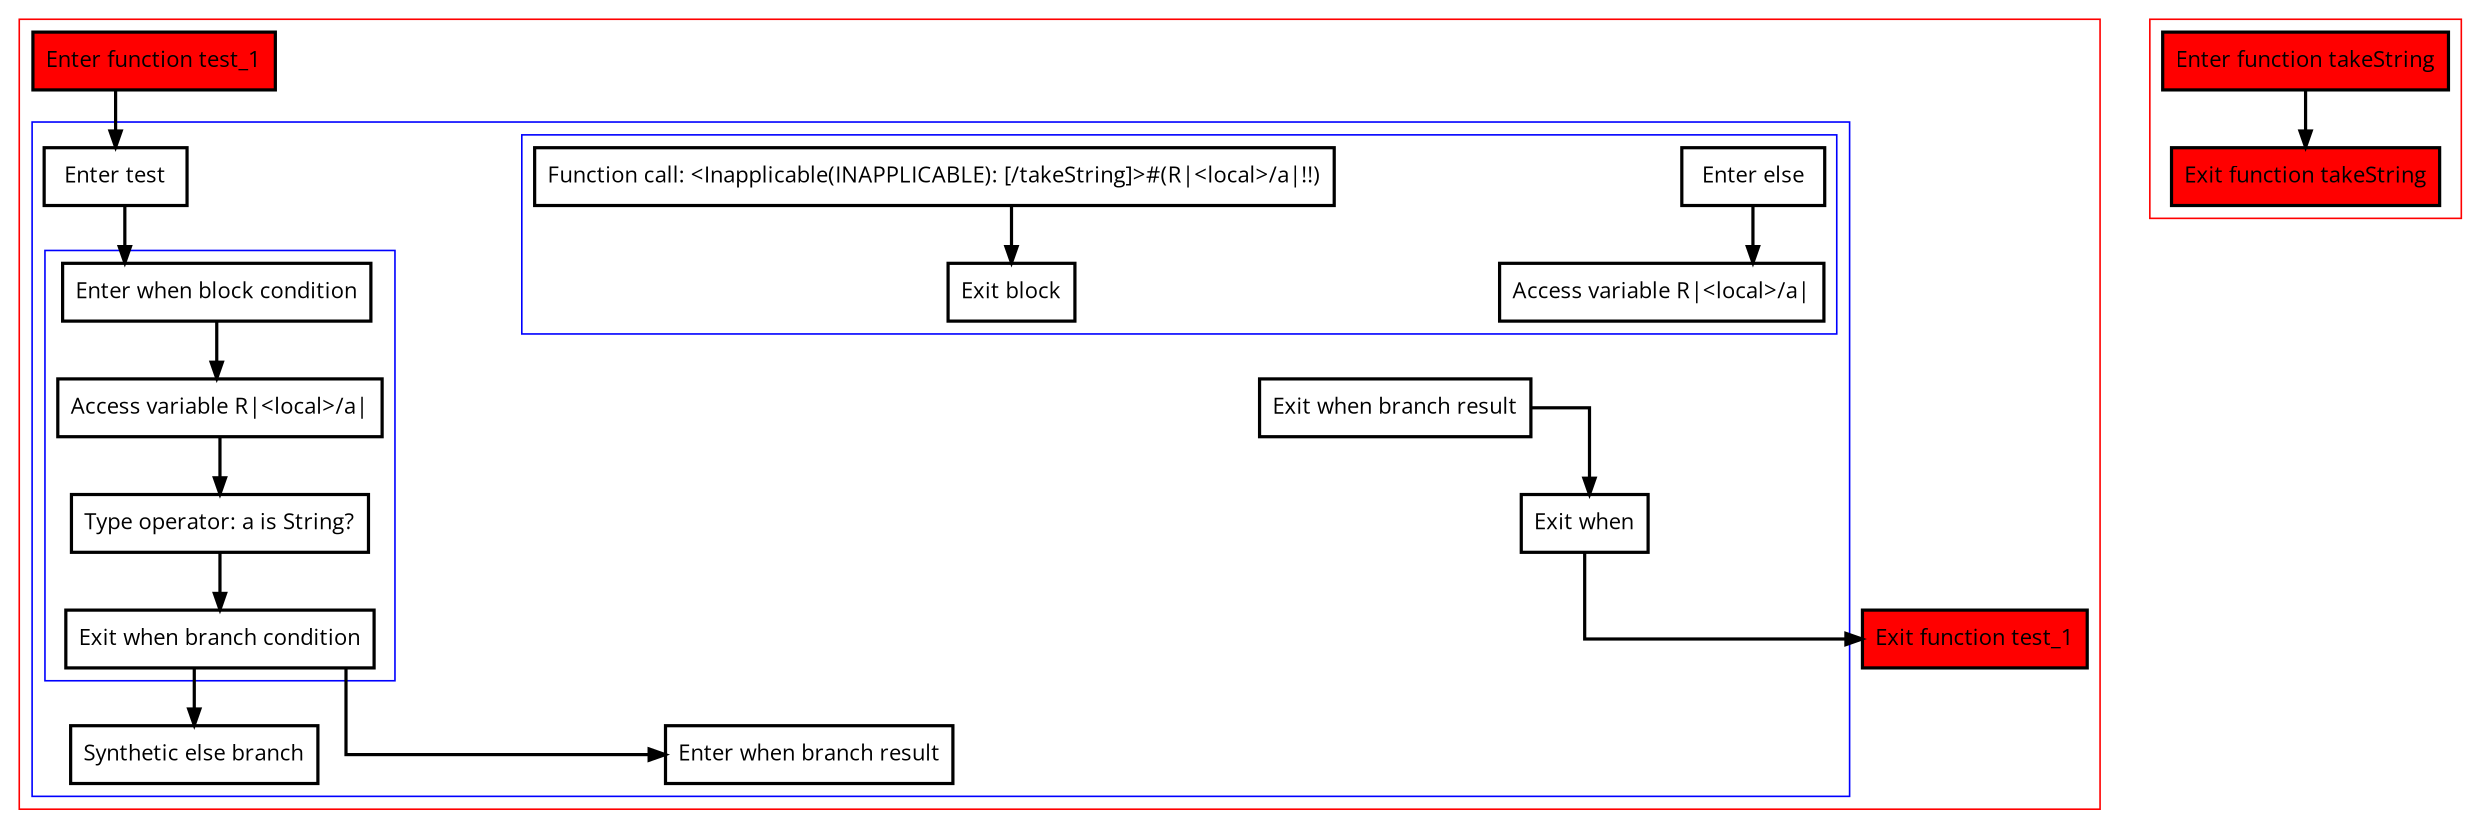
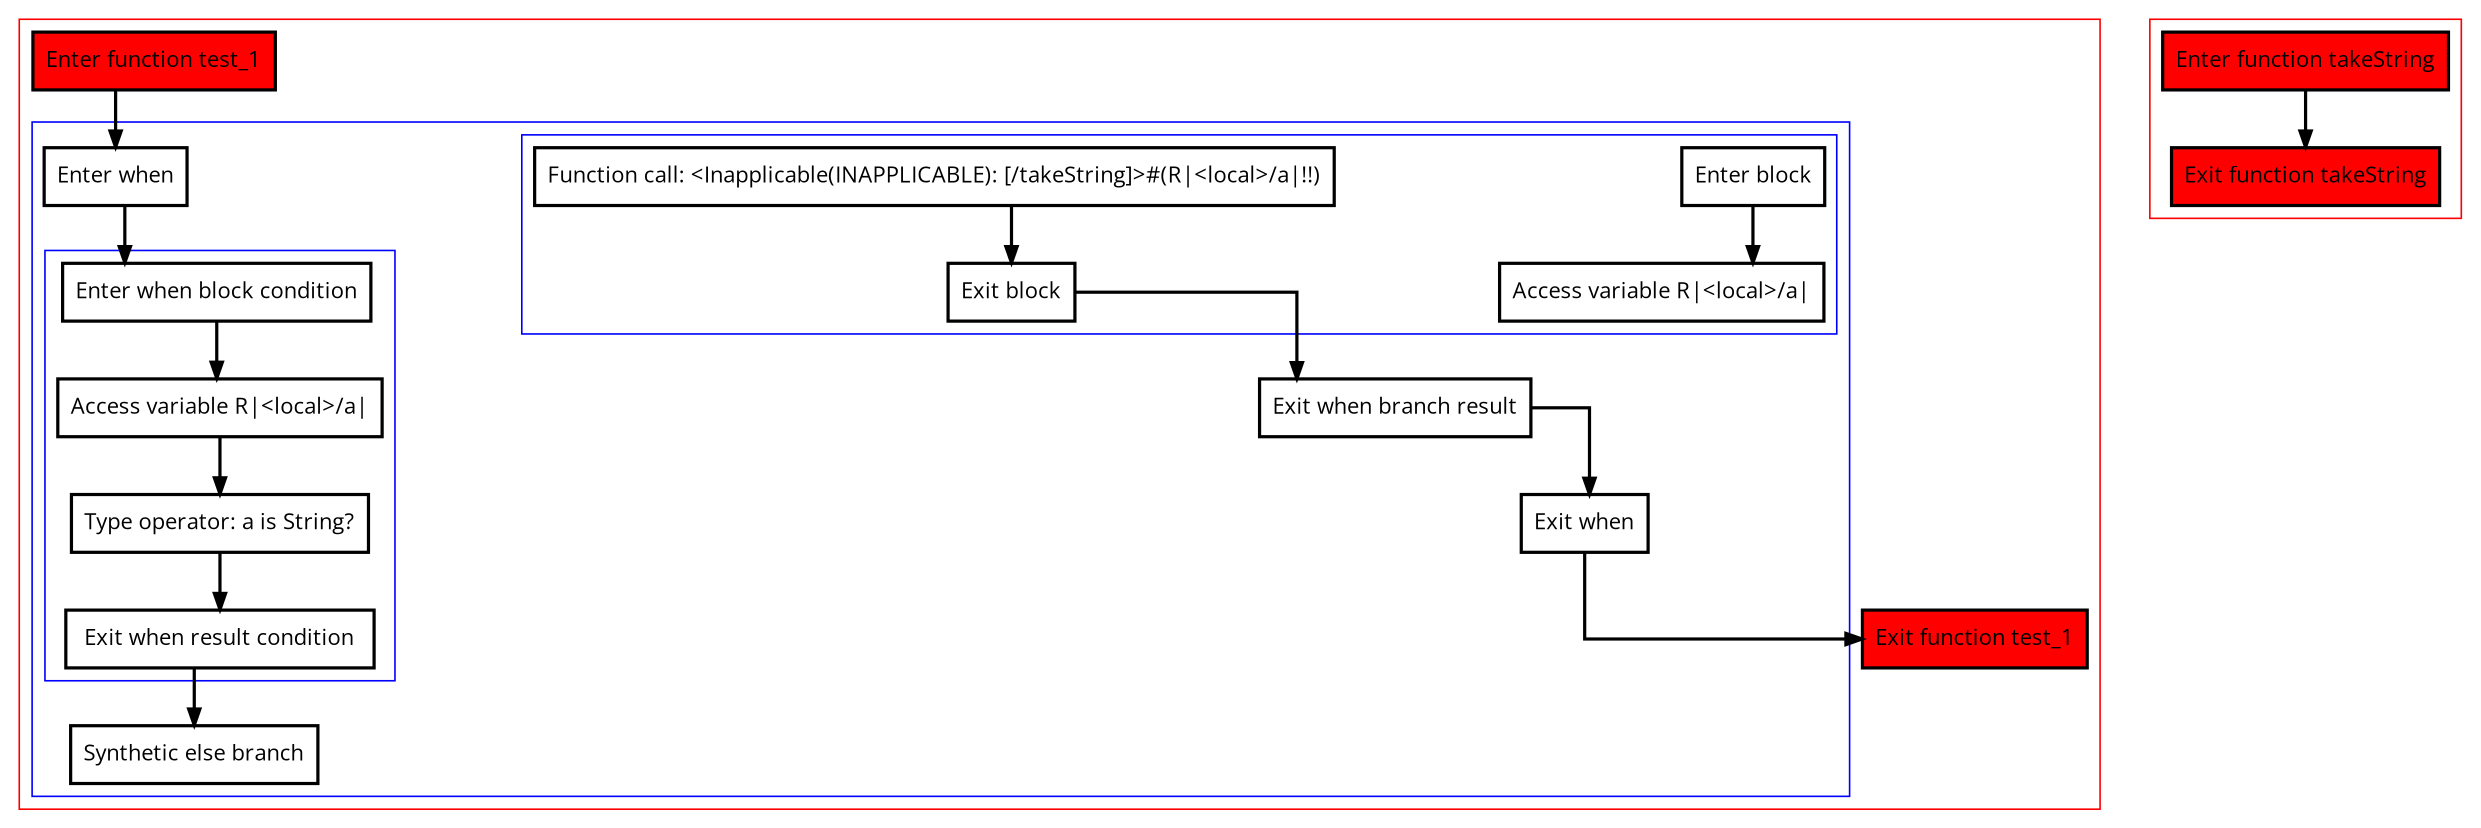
  digraph {
    fontname="Open Sans"
    nodesep=3
    splines=ortho
    node [fontname="Open Sans" penwidth=2 shape=box]
    edge [fontname="Open Sans" penwidth=2]
    n1 [label="Enter when block condition"]
    n2 [label="Access variable R|<local>/a|"]
    n3 [label="Type operator: a is String?"]
-   n4 [label="Exit when branch condition"]
-   n5 [label="Enter else"]
+   n4 [label="Exit when result condition"]
+   n5 [label="Enter block"]
    n6 [label="Access variable R|<local>/a|"]
    n7 [label="Function call: <Inapplicable(INAPPLICABLE): [/takeString]>#(R|<local>/a|!!)"]
    n8 [label="Exit block"]
-   n9 [label="Enter test"]
+   n9 [label="Enter when"]
    n10 [label="Synthetic else branch"]
-   n11 [label="Enter when branch result"]
    n12 [label="Exit when branch result"]
    n13 [label="Exit when"]
    n14 [fillcolor=red label="Enter function test_1" style=filled]
    n15 [fillcolor=red label="Exit function test_1" style=filled]
    n16 [fillcolor=red label="Enter function takeString" style=filled]
    n17 [fillcolor=red label="Exit function takeString" style=filled]
    subgraph cluster_1 {
      color=red
      n14
      n15
      subgraph cluster_2 {
        color=blue
        n9
        n10
-       n11
        n12
        n13
        subgraph cluster_3 {
          color=blue
          n1
          n2
          n3
          n4
        }
        subgraph cluster_4 {
          color=blue
          n5
          n6
          n7
          n8
        }
      }
    }
    subgraph cluster_5 {
      color=red
      n16
      n17
    }
    n1 -> n2
    n2 -> n3
    n3 -> n4
    n4 -> n10
-   n4 -> n11
    n5 -> n6
    n7 -> n8
+   n8 -> n12
    n9 -> n1
    n12 -> n13
    n13 -> n15
    n14 -> n9
    n16 -> n17
  }
